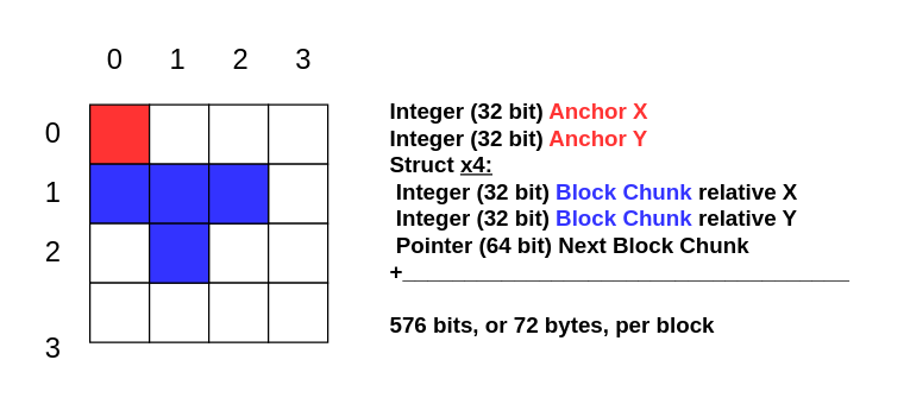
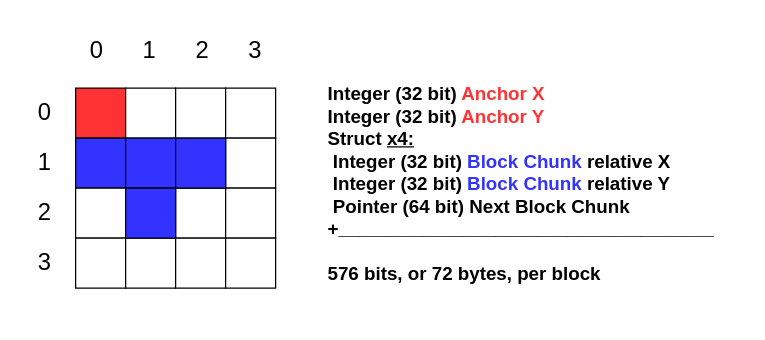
  <mxCell id="0" />
  <mxCell id="1" parent="0" />
  <mxCell id="2" value="" style="whiteSpace=wrap;html=1;aspect=fixed;fillColor=#FF3333;" vertex="1" parent="1"><mxGeometry x="60" y="70" width="40" height="40" as="geometry" /></mxCell>
  <mxCell id="3" value="" style="whiteSpace=wrap;html=1;aspect=fixed;" vertex="1" parent="1"><mxGeometry x="100" y="70" width="40" height="40" as="geometry" /></mxCell>
  <mxCell id="4" value="" style="whiteSpace=wrap;html=1;aspect=fixed;" vertex="1" parent="1"><mxGeometry x="140" y="70" width="40" height="40" as="geometry" /></mxCell>
  <mxCell id="5" value="" style="whiteSpace=wrap;html=1;aspect=fixed;" vertex="1" parent="1"><mxGeometry x="180" y="70" width="40" height="40" as="geometry" /></mxCell>
  <mxCell id="6" value="" style="whiteSpace=wrap;html=1;aspect=fixed;fillColor=#3333FF;" vertex="1" parent="1"><mxGeometry x="60" y="110" width="40" height="40" as="geometry" /></mxCell>
  <mxCell id="7" value="" style="whiteSpace=wrap;html=1;aspect=fixed;" vertex="1" parent="1"><mxGeometry x="180" y="110" width="40" height="40" as="geometry" /></mxCell>
  <mxCell id="8" value="" style="whiteSpace=wrap;html=1;aspect=fixed;" vertex="1" parent="1"><mxGeometry x="60" y="150" width="40" height="40" as="geometry" /></mxCell>
  <mxCell id="9" value="" style="whiteSpace=wrap;html=1;aspect=fixed;" vertex="1" parent="1"><mxGeometry x="140" y="150" width="40" height="40" as="geometry" /></mxCell>
  <mxCell id="10" value="" style="whiteSpace=wrap;html=1;aspect=fixed;" vertex="1" parent="1"><mxGeometry x="180" y="150" width="40" height="40" as="geometry" /></mxCell>
  <mxCell id="11" value="" style="whiteSpace=wrap;html=1;aspect=fixed;" vertex="1" parent="1"><mxGeometry x="60" y="190" width="40" height="40" as="geometry" /></mxCell>
  <mxCell id="12" value="" style="whiteSpace=wrap;html=1;aspect=fixed;" vertex="1" parent="1"><mxGeometry x="100" y="190" width="40" height="40" as="geometry" /></mxCell>
  <mxCell id="13" value="" style="whiteSpace=wrap;html=1;aspect=fixed;" vertex="1" parent="1"><mxGeometry x="140" y="190" width="40" height="40" as="geometry" /></mxCell>
  <mxCell id="14" value="" style="whiteSpace=wrap;html=1;aspect=fixed;" vertex="1" parent="1"><mxGeometry x="180" y="190" width="40" height="40" as="geometry" /></mxCell>
  <mxCell id="15" value="" style="whiteSpace=wrap;html=1;aspect=fixed;fillColor=#3333FF;" vertex="1" parent="1"><mxGeometry x="100" y="110" width="40" height="40" as="geometry" /></mxCell>
  <mxCell id="16" value="" style="whiteSpace=wrap;html=1;aspect=fixed;fillColor=#3333FF;" vertex="1" parent="1"><mxGeometry x="140" y="110" width="40" height="40" as="geometry" /></mxCell>
  <mxCell id="17" value="" style="whiteSpace=wrap;html=1;aspect=fixed;fillColor=#3333FF;" vertex="1" parent="1"><mxGeometry x="100" y="150" width="40" height="40" as="geometry" /></mxCell>
  <mxCell id="18" value="&lt;font style=&quot;font-size: 13px;&quot;&gt;&lt;font style=&quot;font-size: 14px;&quot;&gt;&lt;font style=&quot;font-size: 15px;&quot;&gt;&lt;font style=&quot;font-size: 16px;&quot;&gt;&lt;font style=&quot;font-size: 17px;&quot;&gt;&lt;font style=&quot;font-size: 18px;&quot;&gt;&lt;font style=&quot;font-size: 19px;&quot;&gt;0&amp;nbsp;&amp;nbsp;&amp;nbsp;&amp;nbsp;&amp;nbsp; 1&amp;nbsp;&amp;nbsp;&amp;nbsp;&amp;nbsp;&amp;nbsp; 2 &amp;nbsp; &amp;nbsp;&amp;nbsp; 3&lt;/font&gt;&lt;/font&gt;&lt;/font&gt;&lt;/font&gt;&lt;/font&gt;&lt;/font&gt;&lt;/font&gt;" style="text;html=1;align=center;verticalAlign=middle;resizable=0;points=[];autosize=1;strokeColor=none;fillColor=none;" vertex="1" parent="1"><mxGeometry x="60" y="20" width="160" height="40" as="geometry" /></mxCell>
  <mxCell id="19" value="&lt;font style=&quot;font-size: 13px;&quot;&gt;&lt;font style=&quot;font-size: 14px;&quot;&gt;&lt;font style=&quot;font-size: 15px;&quot;&gt;&lt;font style=&quot;font-size: 16px;&quot;&gt;&lt;font style=&quot;font-size: 17px;&quot;&gt;&lt;font style=&quot;font-size: 18px;&quot;&gt;&lt;font style=&quot;font-size: 19px;&quot;&gt;0&lt;/font&gt;&lt;/font&gt;&lt;/font&gt;&lt;/font&gt;&lt;/font&gt;&lt;/font&gt;&lt;/font&gt;" style="text;html=1;align=center;verticalAlign=middle;resizable=0;points=[];autosize=1;strokeColor=none;fillColor=none;" vertex="1" parent="1"><mxGeometry x="20" y="70" width="30" height="40" as="geometry" /></mxCell>
  <mxCell id="20" value="&lt;font style=&quot;font-size: 19px;&quot;&gt;&lt;font style=&quot;font-size: 19px;&quot;&gt;1&lt;/font&gt;&lt;/font&gt;" style="text;html=1;align=center;verticalAlign=middle;resizable=0;points=[];autosize=1;strokeColor=none;fillColor=none;" vertex="1" parent="1"><mxGeometry x="20" y="110" width="30" height="40" as="geometry" /></mxCell>
  <mxCell id="21" value="&lt;font style=&quot;font-size: 19px;&quot;&gt;&lt;font style=&quot;font-size: 19px;&quot;&gt;2&lt;/font&gt;&lt;/font&gt;" style="text;html=1;align=center;verticalAlign=middle;resizable=0;points=[];autosize=1;strokeColor=none;fillColor=none;" vertex="1" parent="1"><mxGeometry x="20" y="150" width="30" height="40" as="geometry" /></mxCell>
- <mxCell id="22" value="&lt;font style=&quot;font-size: 19px;&quot;&gt;&lt;font style=&quot;font-size: 19px;&quot;&gt;3&lt;/font&gt;&lt;/font&gt;" style="text;html=1;align=center;verticalAlign=middle;resizable=0;points=[];autosize=1;strokeColor=none;fillColor=none;" vertex="1" parent="1"><mxGeometry x="20" y="215" width="30" height="40" as="geometry" /></mxCell>
+ <mxCell id="22" value="&lt;font style=&quot;font-size: 19px;&quot;&gt;&lt;font style=&quot;font-size: 19px;&quot;&gt;3&lt;/font&gt;&lt;/font&gt;" style="text;html=1;align=center;verticalAlign=middle;resizable=0;points=[];autosize=1;strokeColor=none;fillColor=none;" vertex="1" parent="1"><mxGeometry x="20" y="190" width="30" height="40" as="geometry" /></mxCell>
  <mxCell id="23" value="&lt;div align=&quot;left&quot;&gt;&lt;b&gt;&lt;font style=&quot;font-size: 13px;&quot;&gt;&lt;font style=&quot;font-size: 14px;&quot;&gt;&lt;font style=&quot;font-size: 15px;&quot;&gt;Integer (32 bit) &lt;font color=&quot;#FF3333&quot;&gt;Anchor X&lt;/font&gt;&lt;/font&gt;&lt;/font&gt;&lt;/font&gt;&lt;/b&gt;&lt;/div&gt;&lt;div align=&quot;left&quot;&gt;&lt;b&gt;&lt;font style=&quot;font-size: 13px;&quot;&gt;&lt;font style=&quot;font-size: 14px;&quot;&gt;&lt;font style=&quot;font-size: 15px;&quot;&gt;Integer (32 bit) &lt;font color=&quot;#FF3333&quot;&gt;Anchor Y&lt;/font&gt;&lt;/font&gt;&lt;/font&gt;&lt;/font&gt;&lt;/b&gt;&lt;/div&gt;&lt;div align=&quot;left&quot;&gt;&lt;b&gt;&lt;font style=&quot;font-size: 13px;&quot;&gt;&lt;font style=&quot;font-size: 14px;&quot;&gt;&lt;font style=&quot;font-size: 15px;&quot;&gt;Struct &lt;u&gt;x4:&lt;/u&gt;&lt;br&gt;&lt;/font&gt;&lt;/font&gt;&lt;/font&gt;&lt;/b&gt;&lt;/div&gt;&lt;div align=&quot;left&quot;&gt;&lt;b&gt;&lt;font style=&quot;font-size: 13px;&quot;&gt;&lt;font style=&quot;font-size: 14px;&quot;&gt;&lt;font style=&quot;font-size: 15px;&quot;&gt;&lt;span style=&quot;white-space: pre;&quot;&gt; &lt;/span&gt;Integer (32 bit) &lt;font color=&quot;#3333FF&quot;&gt;Block Chunk&lt;/font&gt; relative X&lt;br&gt;&lt;/font&gt;&lt;/font&gt;&lt;/font&gt;&lt;/b&gt;&lt;/div&gt;&lt;div&gt;&lt;div align=&quot;left&quot;&gt;&lt;b&gt;&lt;font style=&quot;font-size: 13px;&quot;&gt;&lt;font style=&quot;font-size: 14px;&quot;&gt;&lt;font style=&quot;font-size: 15px;&quot;&gt;&lt;span style=&quot;white-space: pre;&quot;&gt; &lt;/span&gt;Integer (32 bit) &lt;font color=&quot;#3333FF&quot;&gt;Block Chunk&lt;/font&gt; relative Y&lt;/font&gt;&lt;/font&gt;&lt;/font&gt;&lt;/b&gt;&lt;/div&gt;&lt;div align=&quot;left&quot;&gt;&lt;b&gt;&lt;font style=&quot;font-size: 13px;&quot;&gt;&lt;font style=&quot;font-size: 14px;&quot;&gt;&lt;font style=&quot;font-size: 15px;&quot;&gt;&lt;span style=&quot;white-space: pre;&quot;&gt; &lt;/span&gt;Pointer (64 bit) Next Block Chunk&lt;br&gt;&lt;/font&gt;&lt;/font&gt;&lt;/font&gt;&lt;/b&gt;&lt;/div&gt;&lt;div align=&quot;left&quot;&gt;&lt;b&gt;&lt;font style=&quot;font-size: 13px;&quot;&gt;&lt;font style=&quot;font-size: 14px;&quot;&gt;&lt;font style=&quot;font-size: 15px;&quot;&gt;+____________________________________&lt;br&gt;&lt;/font&gt;&lt;/font&gt;&lt;/font&gt;&lt;/b&gt;&lt;/div&gt;&lt;div align=&quot;left&quot;&gt;&lt;b&gt;&lt;font style=&quot;font-size: 13px;&quot;&gt;&lt;font style=&quot;font-size: 14px;&quot;&gt;&lt;font style=&quot;font-size: 15px;&quot;&gt;&lt;br&gt;&lt;/font&gt;&lt;/font&gt;&lt;/font&gt;&lt;/b&gt;&lt;/div&gt;&lt;div align=&quot;left&quot;&gt;&lt;b&gt;&lt;font style=&quot;font-size: 13px;&quot;&gt;&lt;font style=&quot;font-size: 14px;&quot;&gt;&lt;font style=&quot;font-size: 15px;&quot;&gt;576 bits, or 72 bytes, per block&lt;br&gt;&lt;/font&gt;&lt;/font&gt;&lt;/font&gt;&lt;/b&gt;&lt;/div&gt;&lt;div align=&quot;left&quot;&gt;&lt;b&gt;&lt;font style=&quot;font-size: 13px;&quot;&gt;&lt;font style=&quot;font-size: 14px;&quot;&gt;&lt;font style=&quot;font-size: 15px;&quot;&gt;&lt;br&gt;&lt;/font&gt;&lt;/font&gt;&lt;/font&gt;&lt;/b&gt;&lt;/div&gt;&lt;/div&gt;" style="text;html=1;align=left;verticalAlign=middle;resizable=0;points=[];autosize=1;strokeColor=none;fillColor=none;" vertex="1" parent="1"><mxGeometry x="260" y="60" width="330" height="190" as="geometry" /></mxCell>
